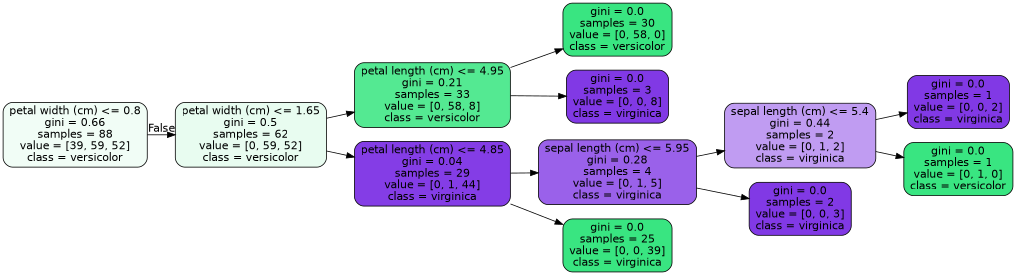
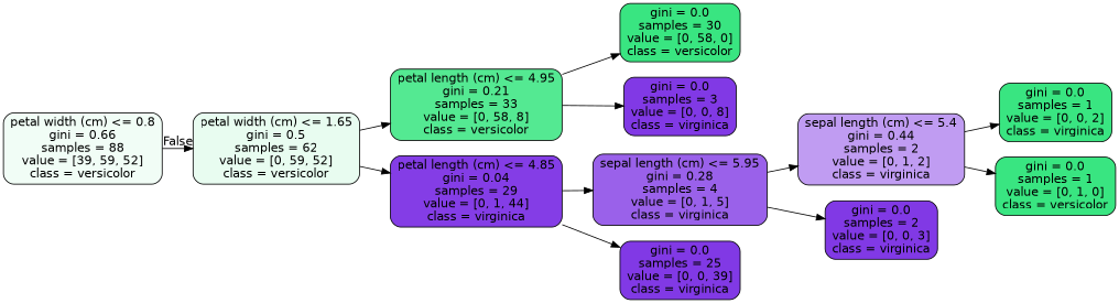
  digraph {
    rankdir=LR
    node [color=black fillcolor="#8139e5" fontname=helvetica shape=box style="filled, rounded"]
    edge [fontname=helvetica]
    n1 [fillcolor="#f1fdf6" label="petal width (cm) <= 0.8\ngini = 0.66\nsamples = 88\nvalue = [39, 59, 52]\nclass = versicolor"]
    n2 [fillcolor="#e8fcf0" label="petal width (cm) <= 1.65\ngini = 0.5\nsamples = 62\nvalue = [0, 59, 52]\nclass = versicolor"]
    n3 [fillcolor="#54e992" label="petal length (cm) <= 4.95\ngini = 0.21\nsamples = 33\nvalue = [0, 58, 8]\nclass = versicolor"]
    n4 [fillcolor="#843de6" label="petal length (cm) <= 4.85\ngini = 0.04\nsamples = 29\nvalue = [0, 1, 44]\nclass = virginica"]
    n5 [fillcolor="#39e581" label="gini = 0.0\nsamples = 30\nvalue = [0, 58, 0]\nclass = versicolor"]
    n6 [label="gini = 0.0\nsamples = 3\nvalue = [0, 0, 8]\nclass = virginica"]
    n7 [fillcolor="#9a61ea" label="sepal length (cm) <= 5.95\ngini = 0.28\nsamples = 4\nvalue = [0, 1, 5]\nclass = virginica"]
-   n8 [fillcolor="#39e581" label="gini = 0.0\nsamples = 25\nvalue = [0, 0, 39]\nclass = virginica"]
+   n8 [label="gini = 0.0\nsamples = 25\nvalue = [0, 0, 39]\nclass = virginica"]
    n9 [fillcolor="#c09cf2" label="sepal length (cm) <= 5.4\ngini = 0.44\nsamples = 2\nvalue = [0, 1, 2]\nclass = virginica"]
    n10 [label="gini = 0.0\nsamples = 2\nvalue = [0, 0, 3]\nclass = virginica"]
-   n11 [label="gini = 0.0\nsamples = 1\nvalue = [0, 0, 2]\nclass = virginica"]
+   n11 [fillcolor="#39e581" label="gini = 0.0\nsamples = 1\nvalue = [0, 0, 2]\nclass = virginica"]
    n12 [fillcolor="#39e581" label="gini = 0.0\nsamples = 1\nvalue = [0, 1, 0]\nclass = versicolor"]
    n1 -> n2 [headlabel=False labelangle=-45 labeldistance=2.5]
    n2 -> n3
    n2 -> n4
    n3 -> n5
    n3 -> n6
    n4 -> n7
    n4 -> n8
    n7 -> n9
    n7 -> n10
    n9 -> n11
    n9 -> n12
  }
